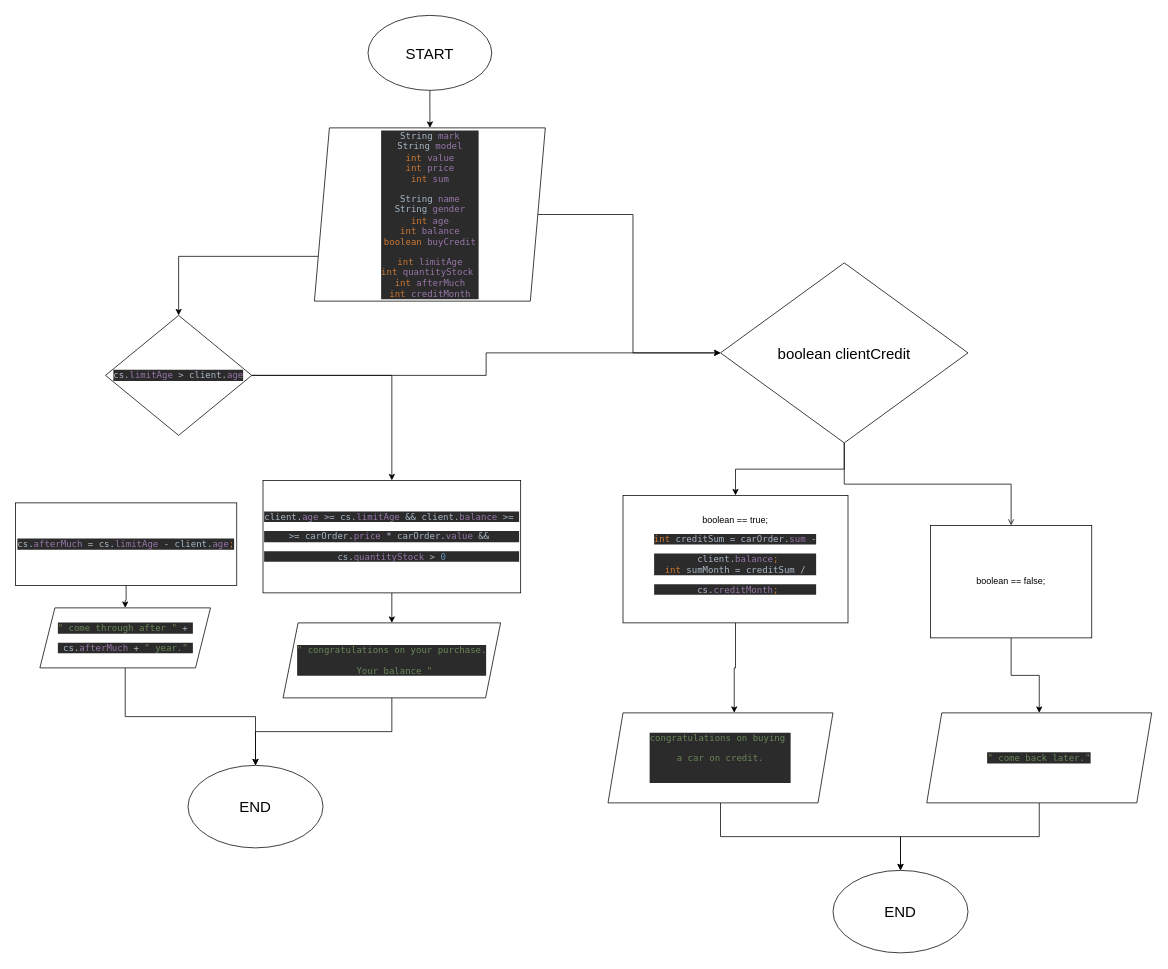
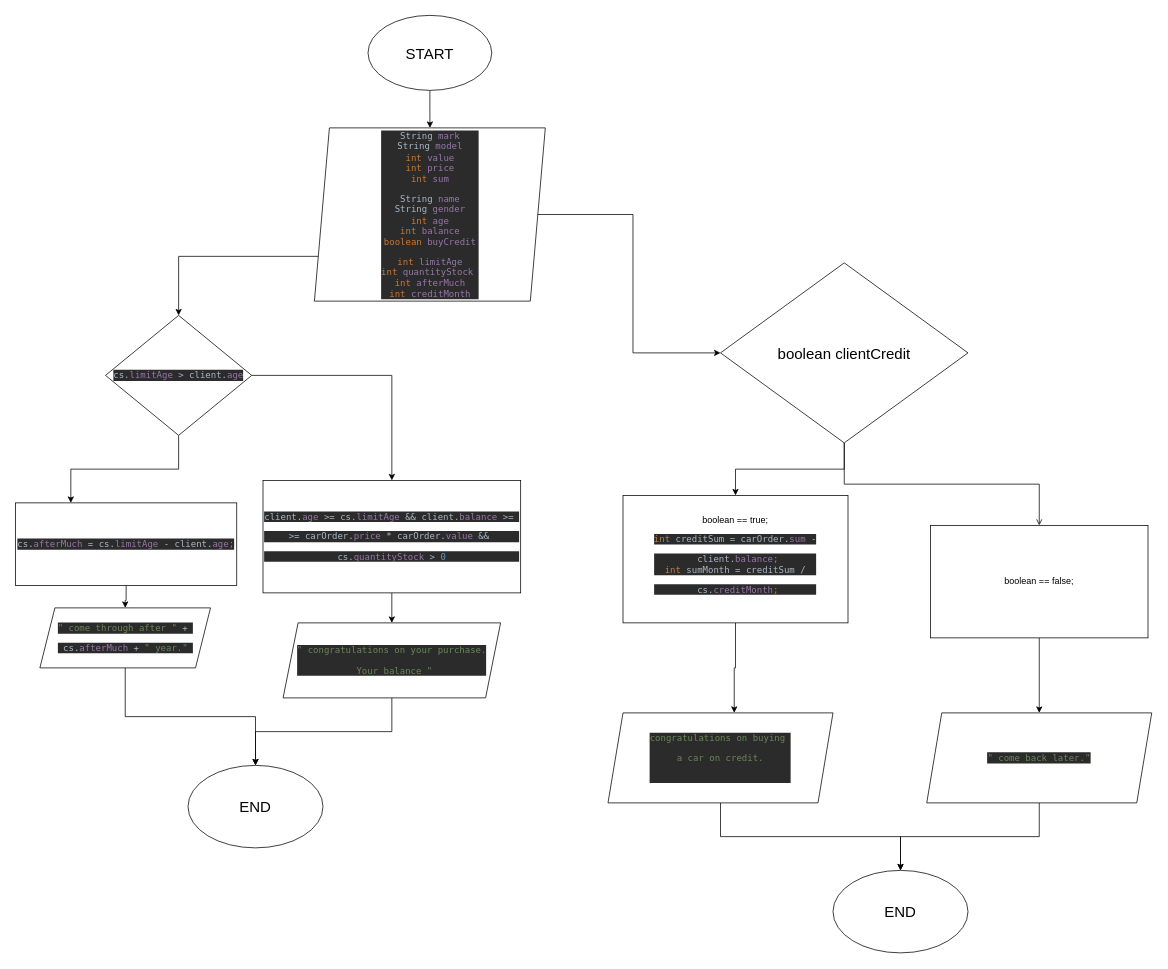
  <mxCell id="0" />
  <mxCell id="1" parent="0" />
  <mxCell id="2" value="" style="edgeStyle=orthogonalEdgeStyle;rounded=0;orthogonalLoop=1;jettySize=auto;html=1;" edge="1" parent="1" source="3" target="7"><mxGeometry relative="1" as="geometry" /></mxCell>
  <mxCell id="3" value="&lt;span style=&quot;font-size: 20px;&quot;&gt;START&lt;/span&gt;" style="ellipse;whiteSpace=wrap;html=1;" vertex="1" parent="1"><mxGeometry x="490" y="20" width="165" height="100" as="geometry" /></mxCell>
  <mxCell id="4" value="&lt;font style=&quot;font-size: 20px;&quot;&gt;END&lt;/font&gt;" style="ellipse;whiteSpace=wrap;html=1;" vertex="1" parent="1"><mxGeometry x="250" y="1020" width="180" height="110" as="geometry" /></mxCell>
  <mxCell id="5" style="edgeStyle=orthogonalEdgeStyle;rounded=0;orthogonalLoop=1;jettySize=auto;html=1;exitX=0;exitY=0.75;exitDx=0;exitDy=0;entryX=0.5;entryY=0;entryDx=0;entryDy=0;fontSize=6;" edge="1" parent="1" source="7" target="10"><mxGeometry relative="1" as="geometry" /></mxCell>
  <mxCell id="6" style="edgeStyle=orthogonalEdgeStyle;rounded=0;orthogonalLoop=1;jettySize=auto;html=1;fontSize=20;" edge="1" parent="1" source="7" target="15"><mxGeometry relative="1" as="geometry" /></mxCell>
  <mxCell id="7" value="&lt;pre style=&quot;background-color: rgb(43, 43, 43);&quot;&gt;&lt;pre style=&quot;color: rgb(169, 183, 198); font-family: &amp;quot;JetBrains Mono&amp;quot;, monospace;&quot;&gt;String &lt;span style=&quot;color:#9876aa;&quot;&gt;mark&lt;/span&gt;&lt;span style=&quot;color:#cc7832;&quot;&gt;&lt;br&gt;&lt;/span&gt;String &lt;span style=&quot;color:#9876aa;&quot;&gt;model&lt;/span&gt;&lt;span style=&quot;color:#cc7832;&quot;&gt;&lt;br&gt;&lt;/span&gt;&lt;span style=&quot;color:#cc7832;&quot;&gt;int &lt;/span&gt;&lt;span style=&quot;color:#9876aa;&quot;&gt;value&lt;/span&gt;&lt;span style=&quot;color:#cc7832;&quot;&gt;&lt;br&gt;&lt;/span&gt;&lt;span style=&quot;color:#cc7832;&quot;&gt;int &lt;/span&gt;&lt;span style=&quot;color:#9876aa;&quot;&gt;price&lt;/span&gt;&lt;span style=&quot;color:#cc7832;&quot;&gt;&lt;br&gt;&lt;/span&gt;&lt;span style=&quot;color:#cc7832;&quot;&gt;int &lt;/span&gt;&lt;span style=&quot;color:#9876aa;&quot;&gt;sum&lt;/span&gt;&lt;/pre&gt;&lt;pre style=&quot;color: rgb(169, 183, 198); font-family: &amp;quot;JetBrains Mono&amp;quot;, monospace;&quot;&gt;String &lt;span style=&quot;color:#9876aa;&quot;&gt;name&lt;/span&gt;&lt;span style=&quot;color:#cc7832;&quot;&gt;&lt;br&gt;&lt;/span&gt;String &lt;span style=&quot;color:#9876aa;&quot;&gt;gender&lt;/span&gt;&lt;span style=&quot;color:#cc7832;&quot;&gt;&lt;br&gt;&lt;/span&gt;&lt;span style=&quot;color:#cc7832;&quot;&gt;int &lt;/span&gt;&lt;span style=&quot;color:#9876aa;&quot;&gt;age&lt;/span&gt;&lt;span style=&quot;color:#cc7832;&quot;&gt;&lt;br&gt;&lt;/span&gt;&lt;span style=&quot;color:#cc7832;&quot;&gt;int &lt;/span&gt;&lt;span style=&quot;color:#9876aa;&quot;&gt;balance&lt;/span&gt;&lt;span style=&quot;color:#cc7832;&quot;&gt;&lt;br&gt;&lt;/span&gt;&lt;span style=&quot;color:#cc7832;&quot;&gt;boolean &lt;/span&gt;&lt;span style=&quot;color:#9876aa;&quot;&gt;buyCredit&lt;/span&gt;&lt;/pre&gt;&lt;pre style=&quot;&quot;&gt;&lt;span style=&quot;color: rgb(204, 120, 50); font-family: &amp;quot;JetBrains Mono&amp;quot;, monospace;&quot;&gt;int &lt;/span&gt;&lt;span style=&quot;color: rgb(152, 118, 170); font-family: &amp;quot;JetBrains Mono&amp;quot;, monospace;&quot;&gt;limitAge&lt;/span&gt;&lt;span style=&quot;color: rgb(204, 120, 50); font-family: &amp;quot;JetBrains Mono&amp;quot;, monospace;&quot;&gt;&lt;br&gt;&lt;/span&gt;&lt;span style=&quot;color: rgb(204, 120, 50); font-family: &amp;quot;JetBrains Mono&amp;quot;, monospace;&quot;&gt;int &lt;/span&gt;&lt;span style=&quot;color: rgb(152, 118, 170); font-family: &amp;quot;JetBrains Mono&amp;quot;, monospace;&quot;&gt;quantityStock &lt;/span&gt;&lt;span style=&quot;color: rgb(204, 120, 50); font-family: &amp;quot;JetBrains Mono&amp;quot;, monospace;&quot;&gt;&lt;br&gt;&lt;/span&gt;&lt;span style=&quot;color: rgb(204, 120, 50); font-family: &amp;quot;JetBrains Mono&amp;quot;, monospace;&quot;&gt;int &lt;/span&gt;&lt;span style=&quot;color: rgb(152, 118, 170); font-family: &amp;quot;JetBrains Mono&amp;quot;, monospace;&quot;&gt;afterMuch&lt;/span&gt;&lt;span style=&quot;color: rgb(204, 120, 50); font-family: &amp;quot;JetBrains Mono&amp;quot;, monospace;&quot;&gt;&lt;br&gt;&lt;/span&gt;&lt;span style=&quot;color: rgb(204, 120, 50); font-family: &amp;quot;JetBrains Mono&amp;quot;, monospace;&quot;&gt;int &lt;/span&gt;&lt;span style=&quot;color: rgb(152, 118, 170); font-family: &amp;quot;JetBrains Mono&amp;quot;, monospace;&quot;&gt;creditMonth&lt;/span&gt;&lt;/pre&gt;&lt;/pre&gt;" style="shape=parallelogram;perimeter=parallelogramPerimeter;whiteSpace=wrap;html=1;fixedSize=1;gradientColor=none;fillColor=default;" vertex="1" parent="1"><mxGeometry x="418.56" y="170" width="307.87" height="231" as="geometry" /></mxCell>
- <mxCell id="8" style="edgeStyle=orthogonalEdgeStyle;rounded=0;orthogonalLoop=1;jettySize=auto;html=1;fontSize=6;" edge="1" parent="1" source="10" target="15"><mxGeometry relative="1" as="geometry" /></mxCell>
+ <mxCell id="8" style="edgeStyle=orthogonalEdgeStyle;rounded=0;orthogonalLoop=1;jettySize=auto;html=1;entryX=0.25;entryY=0;entryDx=0;entryDy=0;fontSize=6;" edge="1" parent="1" source="10" target="12"><mxGeometry relative="1" as="geometry" /></mxCell>
  <mxCell id="9" style="edgeStyle=orthogonalEdgeStyle;rounded=0;orthogonalLoop=1;jettySize=auto;html=1;fontSize=20;" edge="1" parent="1" source="10" target="17"><mxGeometry relative="1" as="geometry" /></mxCell>
  <mxCell id="10" value="&lt;pre style=&quot;background-color:#2b2b2b;color:#a9b7c6;font-family:'JetBrains Mono',monospace;font-size:9,8pt;&quot;&gt;cs.&lt;span style=&quot;color:#9876aa;&quot;&gt;limitAge &lt;/span&gt;&amp;gt; client.&lt;span style=&quot;color:#9876aa;&quot;&gt;age&lt;/span&gt;&lt;/pre&gt;" style="rhombus;whiteSpace=wrap;html=1;" vertex="1" parent="1"><mxGeometry x="140" y="420" width="195" height="160" as="geometry" /></mxCell>
  <mxCell id="11" style="edgeStyle=orthogonalEdgeStyle;rounded=0;orthogonalLoop=1;jettySize=auto;html=1;entryX=0.5;entryY=0;entryDx=0;entryDy=0;fontSize=20;" edge="1" parent="1" source="12" target="19"><mxGeometry relative="1" as="geometry" /></mxCell>
  <mxCell id="12" value="&lt;pre style=&quot;background-color:#2b2b2b;color:#a9b7c6;font-family:'JetBrains Mono',monospace;font-size:9,8pt;&quot;&gt;cs.&lt;span style=&quot;color:#9876aa;&quot;&gt;afterMuch &lt;/span&gt;= cs.&lt;span style=&quot;color:#9876aa;&quot;&gt;limitAge &lt;/span&gt;- client.&lt;span style=&quot;color:#9876aa;&quot;&gt;age&lt;/span&gt;&lt;span style=&quot;color:#cc7832;&quot;&gt;;&lt;/span&gt;&lt;/pre&gt;" style="rounded=0;whiteSpace=wrap;html=1;" vertex="1" parent="1"><mxGeometry x="20" y="670" width="295" height="110" as="geometry" /></mxCell>
  <mxCell id="13" style="edgeStyle=orthogonalEdgeStyle;rounded=0;orthogonalLoop=1;jettySize=auto;html=1;fontSize=20;" edge="1" parent="1" source="15" target="25"><mxGeometry relative="1" as="geometry" /></mxCell>
  <mxCell id="14" style="edgeStyle=orthogonalEdgeStyle;rounded=0;orthogonalLoop=1;jettySize=auto;html=1;fontSize=20;endArrow=open;" edge="1" parent="1" source="15" target="23"><mxGeometry relative="1" as="geometry" /></mxCell>
  <mxCell id="15" value="&lt;font style=&quot;font-size: 20px;&quot;&gt;boolean clientCredit&lt;/font&gt;" style="rhombus;whiteSpace=wrap;html=1;" vertex="1" parent="1"><mxGeometry x="960" y="350" width="330" height="240" as="geometry" /></mxCell>
  <mxCell id="16" value="" style="edgeStyle=orthogonalEdgeStyle;rounded=0;orthogonalLoop=1;jettySize=auto;html=1;fontSize=20;" edge="1" parent="1" source="17" target="21"><mxGeometry relative="1" as="geometry" /></mxCell>
  <mxCell id="17" value="&lt;pre style=&quot;background-color:#2b2b2b;color:#a9b7c6;font-family:'JetBrains Mono',monospace;font-size:9,8pt;&quot;&gt;client.&lt;span style=&quot;color:#9876aa;&quot;&gt;age &lt;/span&gt;&amp;gt;= cs.&lt;span style=&quot;color:#9876aa;&quot;&gt;limitAge &lt;/span&gt;&amp;amp;&amp;amp; client.&lt;span style=&quot;color:#9876aa;&quot;&gt;balance &lt;/span&gt;&amp;gt;= &lt;/pre&gt;&lt;pre style=&quot;background-color:#2b2b2b;color:#a9b7c6;font-family:'JetBrains Mono',monospace;font-size:9,8pt;&quot;&gt;&amp;gt;= carOrder.&lt;span style=&quot;color:#9876aa;&quot;&gt;price &lt;/span&gt;* carOrder.&lt;span style=&quot;color:#9876aa;&quot;&gt;value &lt;/span&gt;&amp;amp;&amp;amp; &lt;/pre&gt;&lt;pre style=&quot;background-color:#2b2b2b;color:#a9b7c6;font-family:'JetBrains Mono',monospace;font-size:9,8pt;&quot;&gt;cs.&lt;span style=&quot;color:#9876aa;&quot;&gt;quantityStock &lt;/span&gt;&amp;gt; &lt;span style=&quot;color:#6897bb;&quot;&gt;0&lt;/span&gt;&lt;/pre&gt;" style="rounded=0;whiteSpace=wrap;html=1;" vertex="1" parent="1"><mxGeometry x="350" y="640" width="343.57" height="150" as="geometry" /></mxCell>
  <mxCell id="18" value="" style="edgeStyle=orthogonalEdgeStyle;rounded=0;orthogonalLoop=1;jettySize=auto;html=1;fontSize=20;" edge="1" parent="1" source="19" target="4"><mxGeometry relative="1" as="geometry" /></mxCell>
  <mxCell id="19" value="&lt;pre style=&quot;background-color:#2b2b2b;color:#a9b7c6;font-family:'JetBrains Mono',monospace;font-size:9,8pt;&quot;&gt;&lt;span style=&quot;white-space: normal;&quot;&gt; &lt;/span&gt;&lt;span style=&quot;white-space: normal; color: rgb(106, 135, 89);&quot;&gt;&quot; come through after &quot; &lt;/span&gt;&lt;span style=&quot;white-space: normal;&quot;&gt;+&amp;nbsp;&lt;/span&gt;&lt;br&gt;&lt;/pre&gt;&lt;pre style=&quot;background-color:#2b2b2b;color:#a9b7c6;font-family:'JetBrains Mono',monospace;font-size:9,8pt;&quot;&gt;cs.&lt;span style=&quot;color:#9876aa;&quot;&gt;afterMuch &lt;/span&gt;+ &lt;span style=&quot;color:#6a8759;&quot;&gt;&quot; year.&quot;&lt;/span&gt;&lt;/pre&gt;" style="shape=parallelogram;perimeter=parallelogramPerimeter;whiteSpace=wrap;html=1;fixedSize=1;gradientColor=none;fillColor=default;" vertex="1" parent="1"><mxGeometry x="52.5" y="810" width="227.5" height="80" as="geometry" /></mxCell>
  <mxCell id="20" style="edgeStyle=orthogonalEdgeStyle;rounded=0;orthogonalLoop=1;jettySize=auto;html=1;fontSize=20;" edge="1" parent="1" source="21" target="4"><mxGeometry relative="1" as="geometry" /></mxCell>
  <mxCell id="21" value="&lt;pre style=&quot;background-color:#2b2b2b;color:#a9b7c6;font-family:'JetBrains Mono',monospace;font-size:9,8pt;&quot;&gt;&lt;pre style=&quot;font-family: &amp;quot;JetBrains Mono&amp;quot;, monospace;&quot;&gt;&lt;span style=&quot;color:#6a8759;&quot;&gt;&quot; congratulations on your purchase.&lt;/span&gt;&lt;/pre&gt;&lt;pre style=&quot;font-family: &amp;quot;JetBrains Mono&amp;quot;, monospace;&quot;&gt;&lt;span style=&quot;color:#6a8759;&quot;&gt; Your balance &quot;&lt;/span&gt;&lt;/pre&gt;&lt;/pre&gt;" style="shape=parallelogram;perimeter=parallelogramPerimeter;whiteSpace=wrap;html=1;fixedSize=1;gradientColor=none;fillColor=default;" vertex="1" parent="1"><mxGeometry x="376.78" y="830" width="290" height="100" as="geometry" /></mxCell>
  <mxCell id="22" style="edgeStyle=orthogonalEdgeStyle;rounded=0;orthogonalLoop=1;jettySize=auto;html=1;entryX=0.5;entryY=0;entryDx=0;entryDy=0;fontSize=20;" edge="1" parent="1" source="23" target="30"><mxGeometry relative="1" as="geometry" /></mxCell>
- <mxCell id="23" value="boolean == false;" style="rounded=0;whiteSpace=wrap;html=1;" vertex="1" parent="1"><mxGeometry x="1240" y="700" width="215" height="150" as="geometry" /></mxCell>
+ <mxCell id="23" value="boolean == false;" style="rounded=0;whiteSpace=wrap;html=1;" vertex="1" parent="1"><mxGeometry x="1240" y="700" width="290" height="150" as="geometry" /></mxCell>
  <mxCell id="24" style="edgeStyle=orthogonalEdgeStyle;rounded=0;orthogonalLoop=1;jettySize=auto;html=1;entryX=0.561;entryY=-0.001;entryDx=0;entryDy=0;entryPerimeter=0;fontSize=20;" edge="1" parent="1" source="25" target="27"><mxGeometry relative="1" as="geometry" /></mxCell>
  <mxCell id="25" value="boolean == true;&lt;br&gt;&lt;pre style=&quot;background-color:#2b2b2b;color:#a9b7c6;font-family:'JetBrains Mono',monospace;font-size:9,8pt;&quot;&gt;&lt;span style=&quot;color:#cc7832;&quot;&gt;int &lt;/span&gt;creditSum = carOrder.&lt;span style=&quot;color:#9876aa;&quot;&gt;sum &lt;/span&gt;-&lt;/pre&gt;&lt;pre style=&quot;background-color:#2b2b2b;color:#a9b7c6;font-family:'JetBrains Mono',monospace;font-size:9,8pt;&quot;&gt; client.&lt;span style=&quot;color:#9876aa;&quot;&gt;balance&lt;/span&gt;&lt;span style=&quot;color:#cc7832;&quot;&gt;;&lt;br&gt;&lt;/span&gt;&lt;span style=&quot;color:#cc7832;&quot;&gt;int &lt;/span&gt;sumMonth = creditSum /&lt;/pre&gt;&lt;pre style=&quot;background-color:#2b2b2b;color:#a9b7c6;font-family:'JetBrains Mono',monospace;font-size:9,8pt;&quot;&gt; cs.&lt;span style=&quot;color:#9876aa;&quot;&gt;creditMonth&lt;/span&gt;&lt;span style=&quot;color:#cc7832;&quot;&gt;;&lt;/span&gt;&lt;/pre&gt;" style="rounded=0;whiteSpace=wrap;html=1;" vertex="1" parent="1"><mxGeometry x="830" y="660" width="300" height="170" as="geometry" /></mxCell>
  <mxCell id="26" style="edgeStyle=orthogonalEdgeStyle;rounded=0;orthogonalLoop=1;jettySize=auto;html=1;fontSize=20;" edge="1" parent="1" source="27" target="28"><mxGeometry relative="1" as="geometry" /></mxCell>
  <mxCell id="27" value="&lt;pre style=&quot;background-color:#2b2b2b;color:#a9b7c6;font-family:'JetBrains Mono',monospace;font-size:9,8pt;&quot;&gt;&lt;pre style=&quot;font-family: &amp;quot;JetBrains Mono&amp;quot;, monospace;&quot;&gt;&lt;span style=&quot;color:#6a8759;&quot;&gt;congratulations on buying &lt;/span&gt;&lt;/pre&gt;&lt;pre style=&quot;font-family: &amp;quot;JetBrains Mono&amp;quot;, monospace;&quot;&gt;&lt;span style=&quot;color:#6a8759;&quot;&gt;a car on credit.&lt;/span&gt;&lt;/pre&gt;&lt;pre style=&quot;font-family: &amp;quot;JetBrains Mono&amp;quot;, monospace;&quot;&gt;&lt;br&gt;&lt;/pre&gt;&lt;/pre&gt;" style="shape=parallelogram;perimeter=parallelogramPerimeter;whiteSpace=wrap;html=1;fixedSize=1;gradientColor=none;fillColor=default;" vertex="1" parent="1"><mxGeometry x="810" y="950" width="300" height="120" as="geometry" /></mxCell>
  <mxCell id="28" value="&lt;font style=&quot;font-size: 20px;&quot;&gt;END&lt;/font&gt;" style="ellipse;whiteSpace=wrap;html=1;" vertex="1" parent="1"><mxGeometry x="1110" y="1160" width="180" height="110" as="geometry" /></mxCell>
  <mxCell id="29" style="edgeStyle=orthogonalEdgeStyle;rounded=0;orthogonalLoop=1;jettySize=auto;html=1;entryX=0.5;entryY=0;entryDx=0;entryDy=0;fontSize=20;" edge="1" parent="1" source="30" target="28"><mxGeometry relative="1" as="geometry" /></mxCell>
  <mxCell id="30" value="&lt;pre style=&quot;background-color:#2b2b2b;color:#a9b7c6;font-family:'JetBrains Mono',monospace;font-size:9,8pt;&quot;&gt;&lt;span style=&quot;color:#6a8759;&quot;&gt;&quot; come back later.&quot;&lt;/span&gt;&lt;/pre&gt;" style="shape=parallelogram;perimeter=parallelogramPerimeter;whiteSpace=wrap;html=1;fixedSize=1;gradientColor=none;fillColor=default;" vertex="1" parent="1"><mxGeometry x="1235" y="950" width="300" height="120" as="geometry" /></mxCell>
